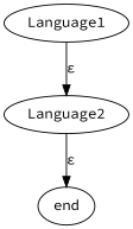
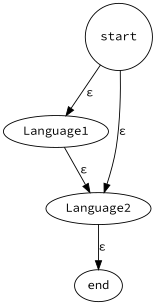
  digraph {
    fontname="Source Code Pro"
    node [fontname="Source Code Pro"]
    edge [fontname="Source Code Pro"]
+   start [shape=circle]
    n2 [label=Language1]
    n3 [label=Language2]
    end [shape=ellipse]
+   start -> n2 [label="ε"]
+   start -> n3 [label="ε"]
    n2 -> n3 [label="ε"]
    n3 -> end [label="ε"]
  }
